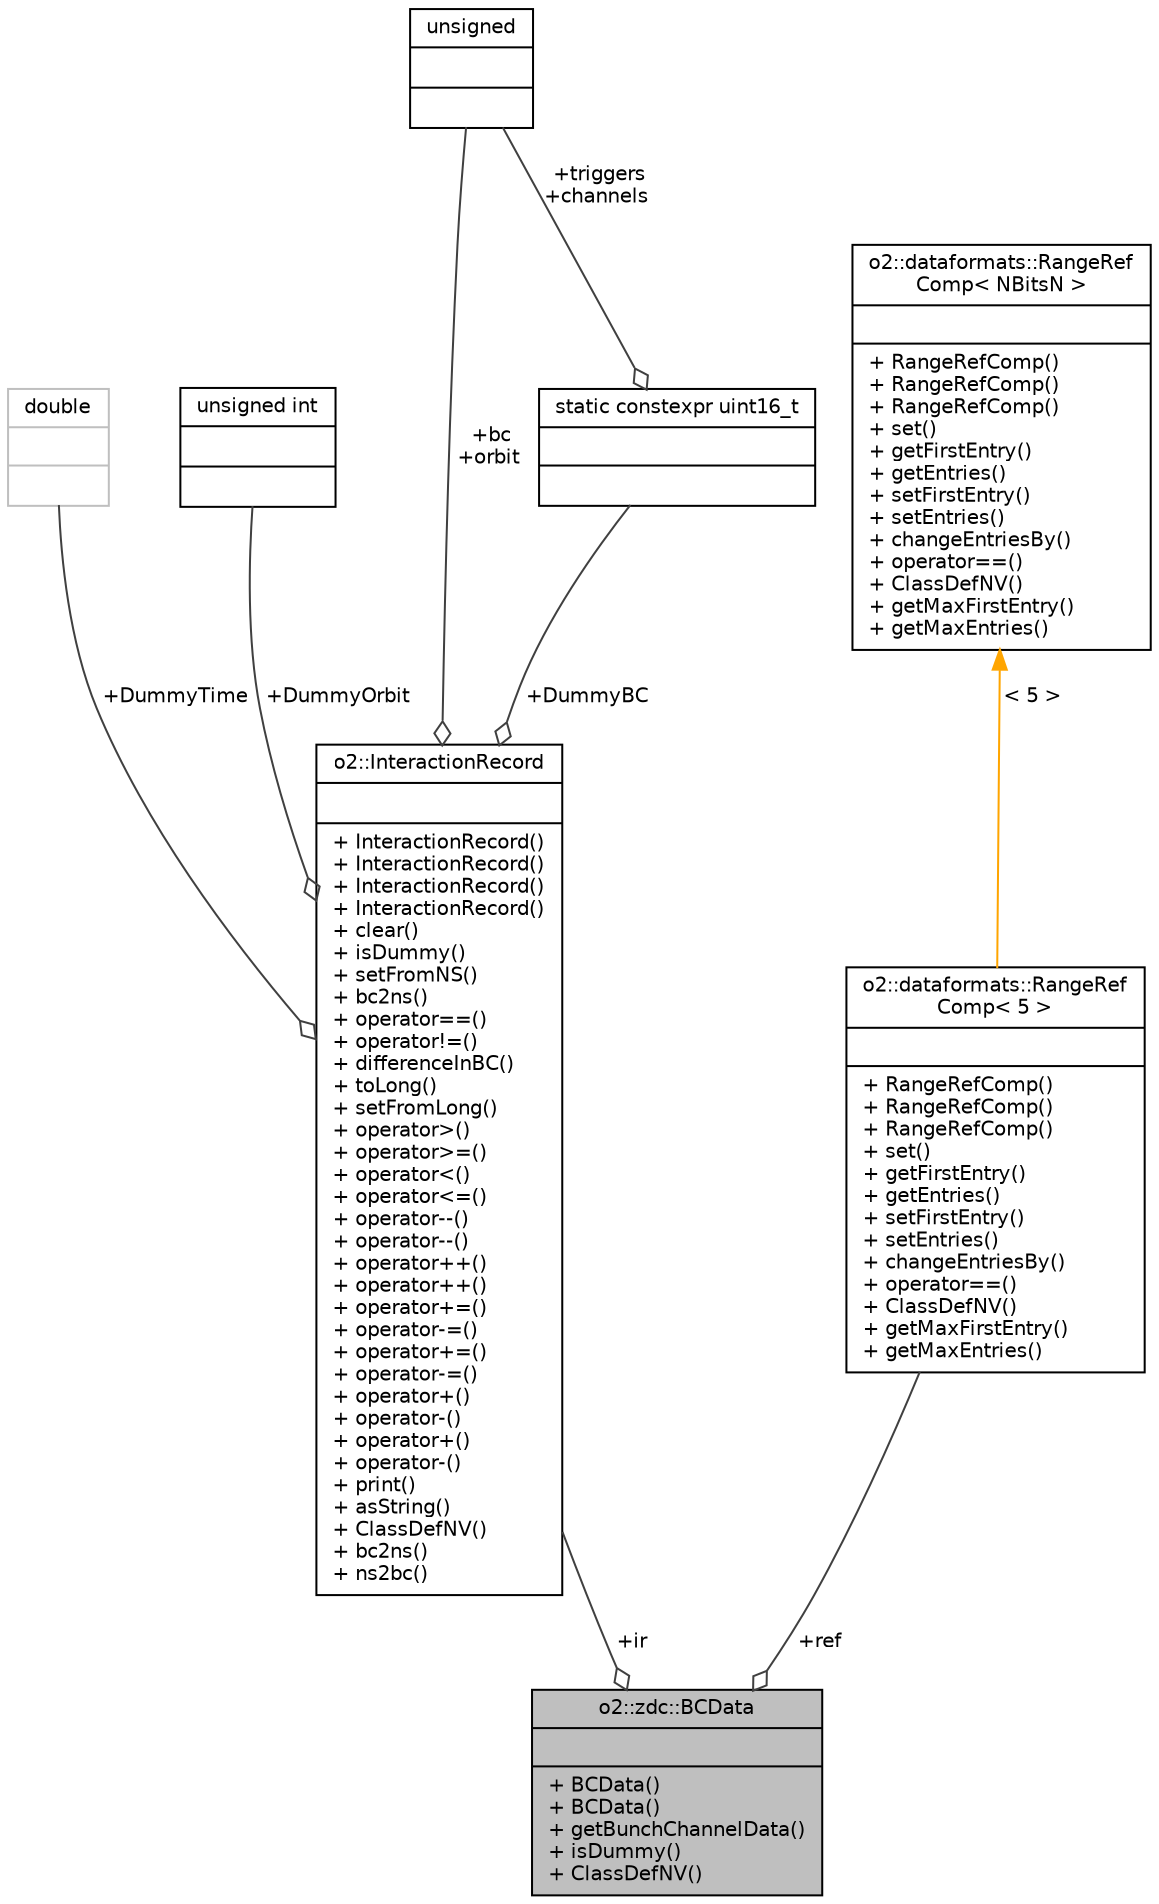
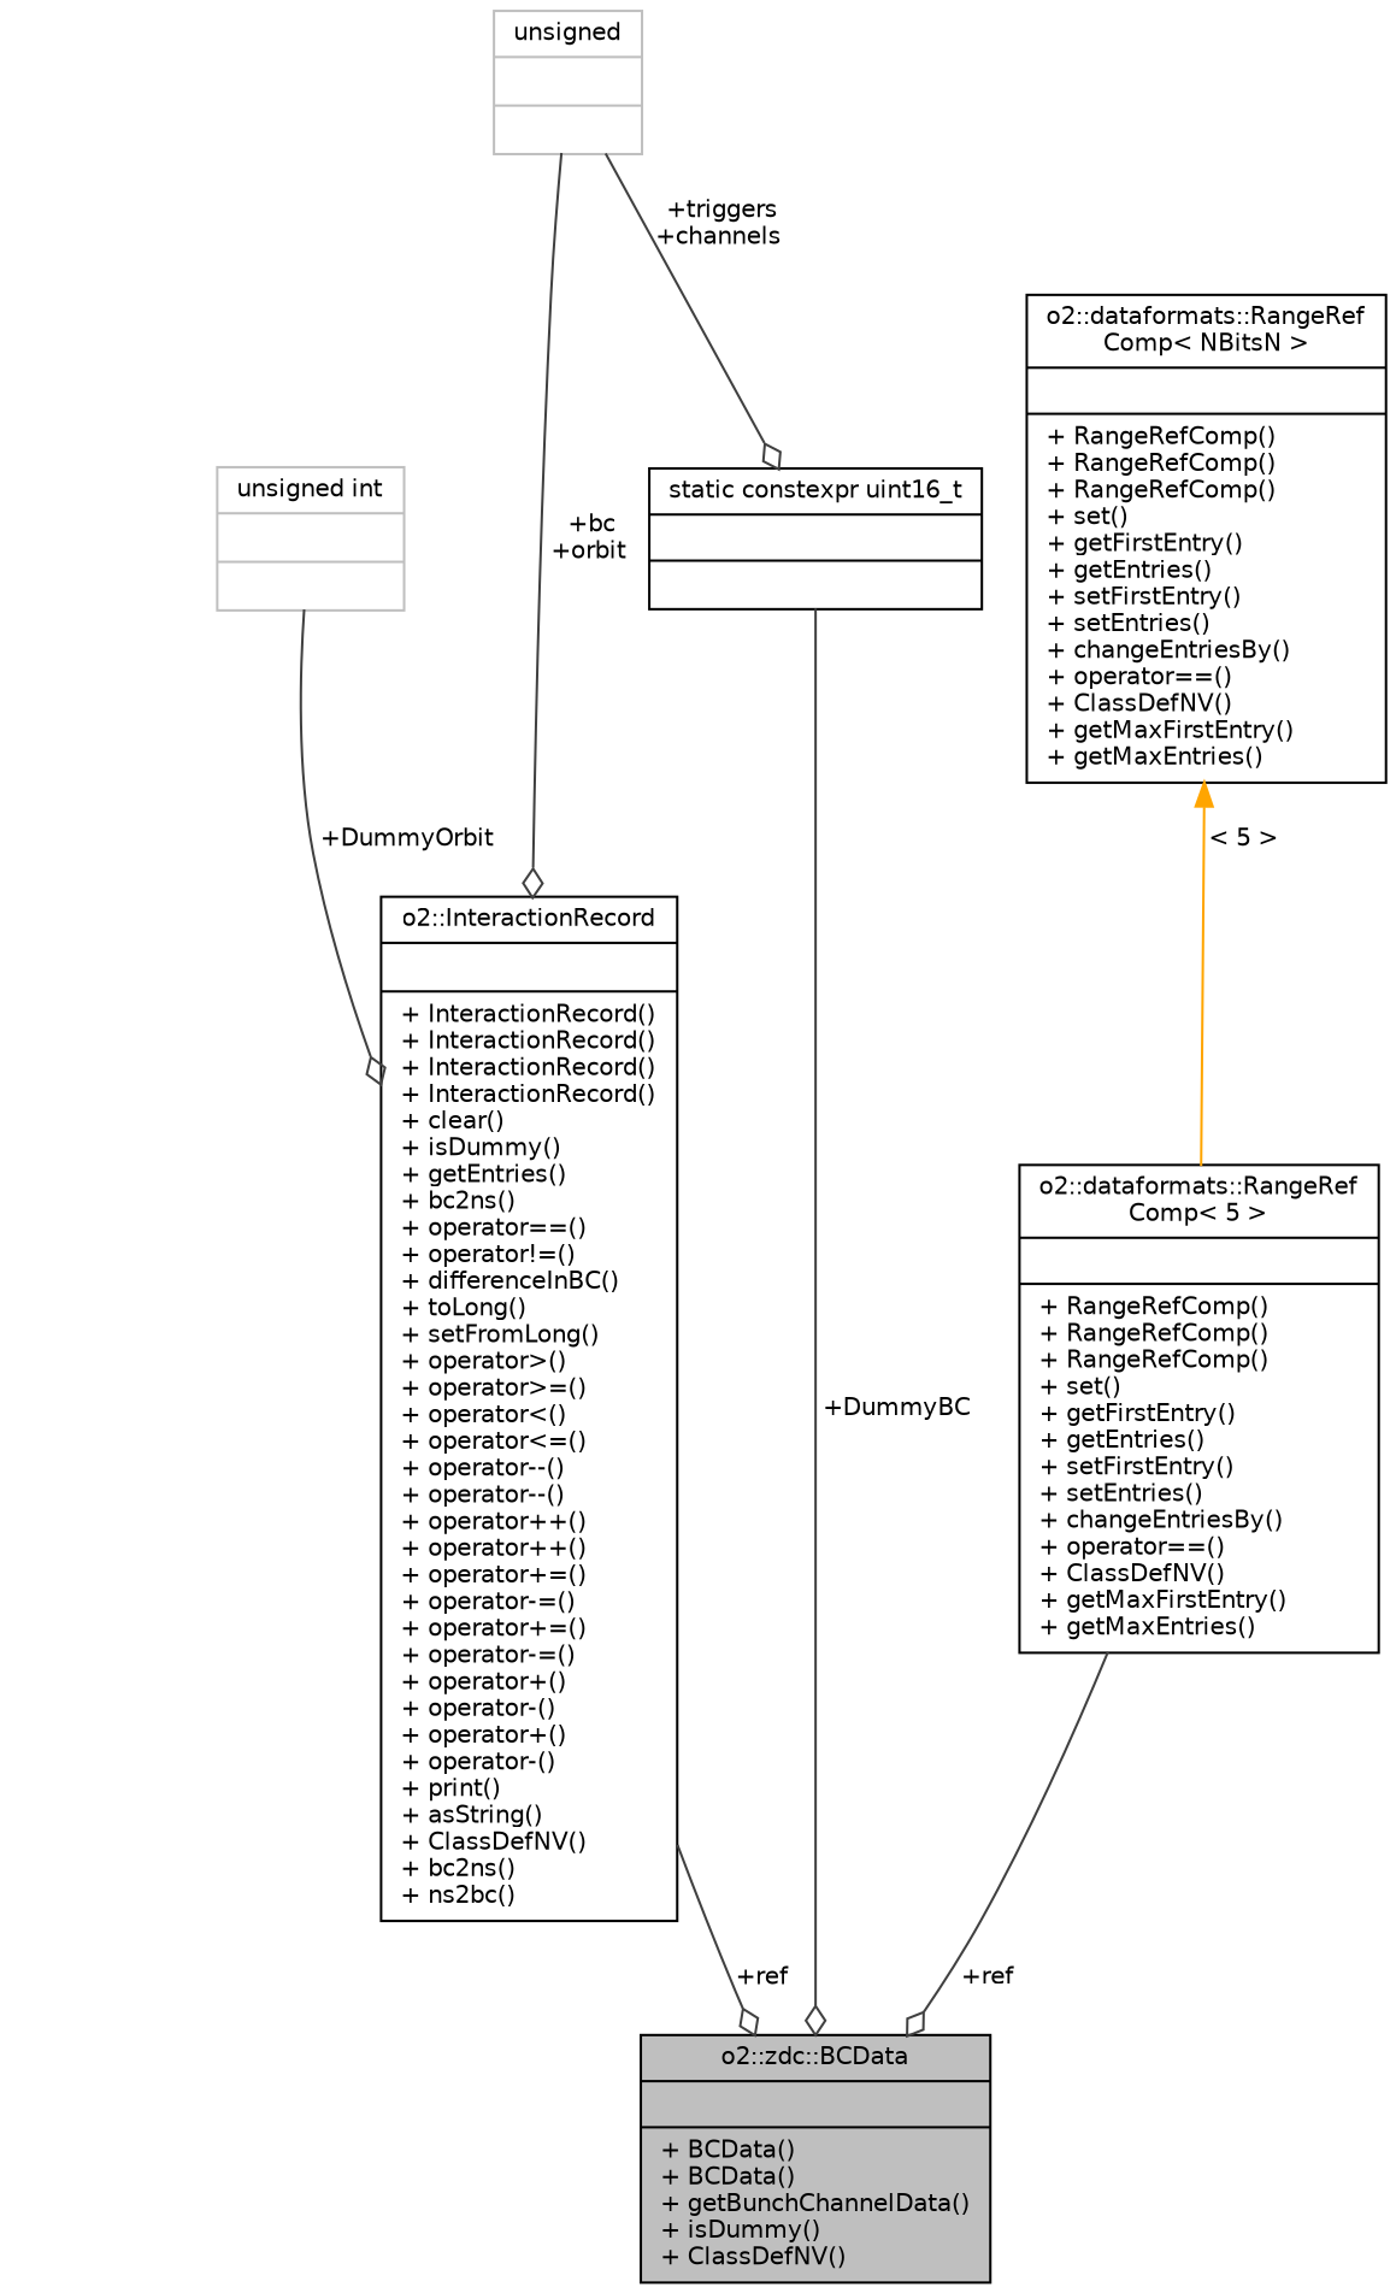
  digraph {
    node [color=black fontname=Helvetica fontsize=10 shape=record]
    edge [arrowhead=odiamond color=grey25 fontname=Helvetica fontsize=10 labelfontname=Helvetica labelfontsize=10 style=solid]
    n1 [fillcolor=grey75 fontcolor=black height=0.2 label="{o2::zdc::BCData\n||+ BCData()\l+ BCData()\l+ getBunchChannelData()\l+ isDummy()\l+ ClassDefNV()\l}" style=filled width=0.4]
-   n2 [height=0.2 label="{o2::InteractionRecord\n||+ InteractionRecord()\l+ InteractionRecord()\l+ InteractionRecord()\l+ InteractionRecord()\l+ clear()\l+ isDummy()\l+ setFromNS()\l+ bc2ns()\l+ operator==()\l+ operator!=()\l+ differenceInBC()\l+ toLong()\l+ setFromLong()\l+ operator\>()\l+ operator\>=()\l+ operator\<()\l+ operator\<=()\l+ operator--()\l+ operator--()\l+ operator++()\l+ operator++()\l+ operator+=()\l+ operator-=()\l+ operator+=()\l+ operator-=()\l+ operator+()\l+ operator-()\l+ operator+()\l+ operator-()\l+ print()\l+ asString()\l+ ClassDefNV()\l+ bc2ns()\l+ ns2bc()\l}" width=0.4]
-   n3 [color=grey75 height=0.2 label="{double\n||}" width=0.4]
-   n4 [height=0.2 label="{unsigned int\n||}" width=0.4]
-   n5 [height=0.2 label="{unsigned\n||}" width=0.4]
+   n2 [height=0.2 label="{o2::InteractionRecord\n||+ InteractionRecord()\l+ InteractionRecord()\l+ InteractionRecord()\l+ InteractionRecord()\l+ clear()\l+ isDummy()\l+ getEntries()\l+ bc2ns()\l+ operator==()\l+ operator!=()\l+ differenceInBC()\l+ toLong()\l+ setFromLong()\l+ operator\>()\l+ operator\>=()\l+ operator\<()\l+ operator\<=()\l+ operator--()\l+ operator--()\l+ operator++()\l+ operator++()\l+ operator+=()\l+ operator-=()\l+ operator+=()\l+ operator-=()\l+ operator+()\l+ operator-()\l+ operator+()\l+ operator-()\l+ print()\l+ asString()\l+ ClassDefNV()\l+ bc2ns()\l+ ns2bc()\l}" width=0.4]
+   n4 [color=grey75 height=0.2 label="{unsigned int\n||}" width=0.4]
+   n5 [color=grey75 height=0.2 label="{unsigned\n||}" width=0.4]
    n6 [height=0.2 label="{static constexpr uint16_t\n||}" width=0.4]
    n7 [height=0.2 label="{o2::dataformats::RangeRef\lComp\< 5 \>\n||+ RangeRefComp()\l+ RangeRefComp()\l+ RangeRefComp()\l+ set()\l+ getFirstEntry()\l+ getEntries()\l+ setFirstEntry()\l+ setEntries()\l+ changeEntriesBy()\l+ operator==()\l+ ClassDefNV()\l+ getMaxFirstEntry()\l+ getMaxEntries()\l}" width=0.4]
    n8 [height=0.2 label="{o2::dataformats::RangeRef\lComp\< NBitsN \>\n||+ RangeRefComp()\l+ RangeRefComp()\l+ RangeRefComp()\l+ set()\l+ getFirstEntry()\l+ getEntries()\l+ setFirstEntry()\l+ setEntries()\l+ changeEntriesBy()\l+ operator==()\l+ ClassDefNV()\l+ getMaxFirstEntry()\l+ getMaxEntries()\l}" width=0.4]
-   n2 -> n1 [label=" +ir"]
-   n3 -> n2 [label=" +DummyTime"]
+   n2 -> n1 [label=" +ref"]
    n4 -> n2 [label=" +DummyOrbit"]
    n5 -> n2 [label=" +bc\n+orbit"]
    n5 -> n6 [label=" +triggers\n+channels"]
-   n6 -> n2 [label=" +DummyBC"]
+   n6 -> n1 [label=" +DummyBC"]
    n7 -> n1 [label=" +ref"]
    n8 -> n7 [color=orange dir=back label=" \< 5 \>" arrowhead=""]
  }
